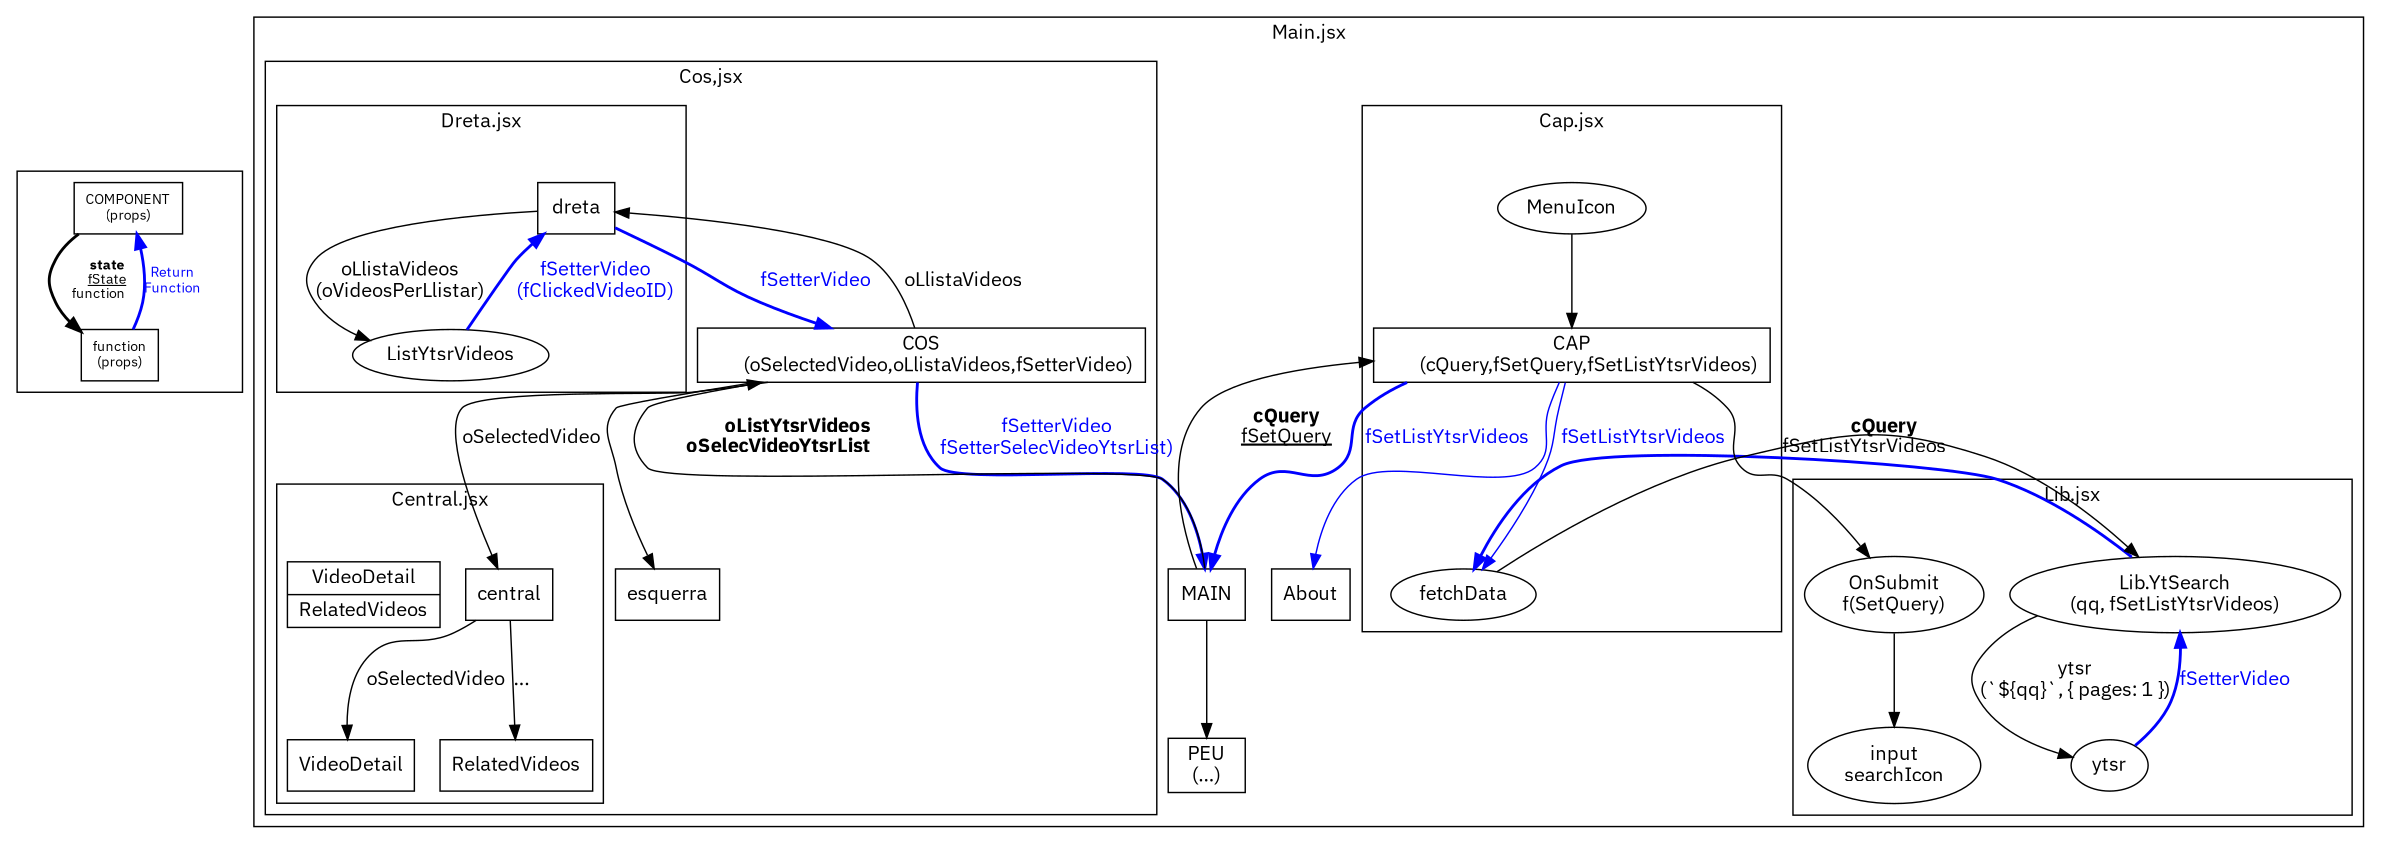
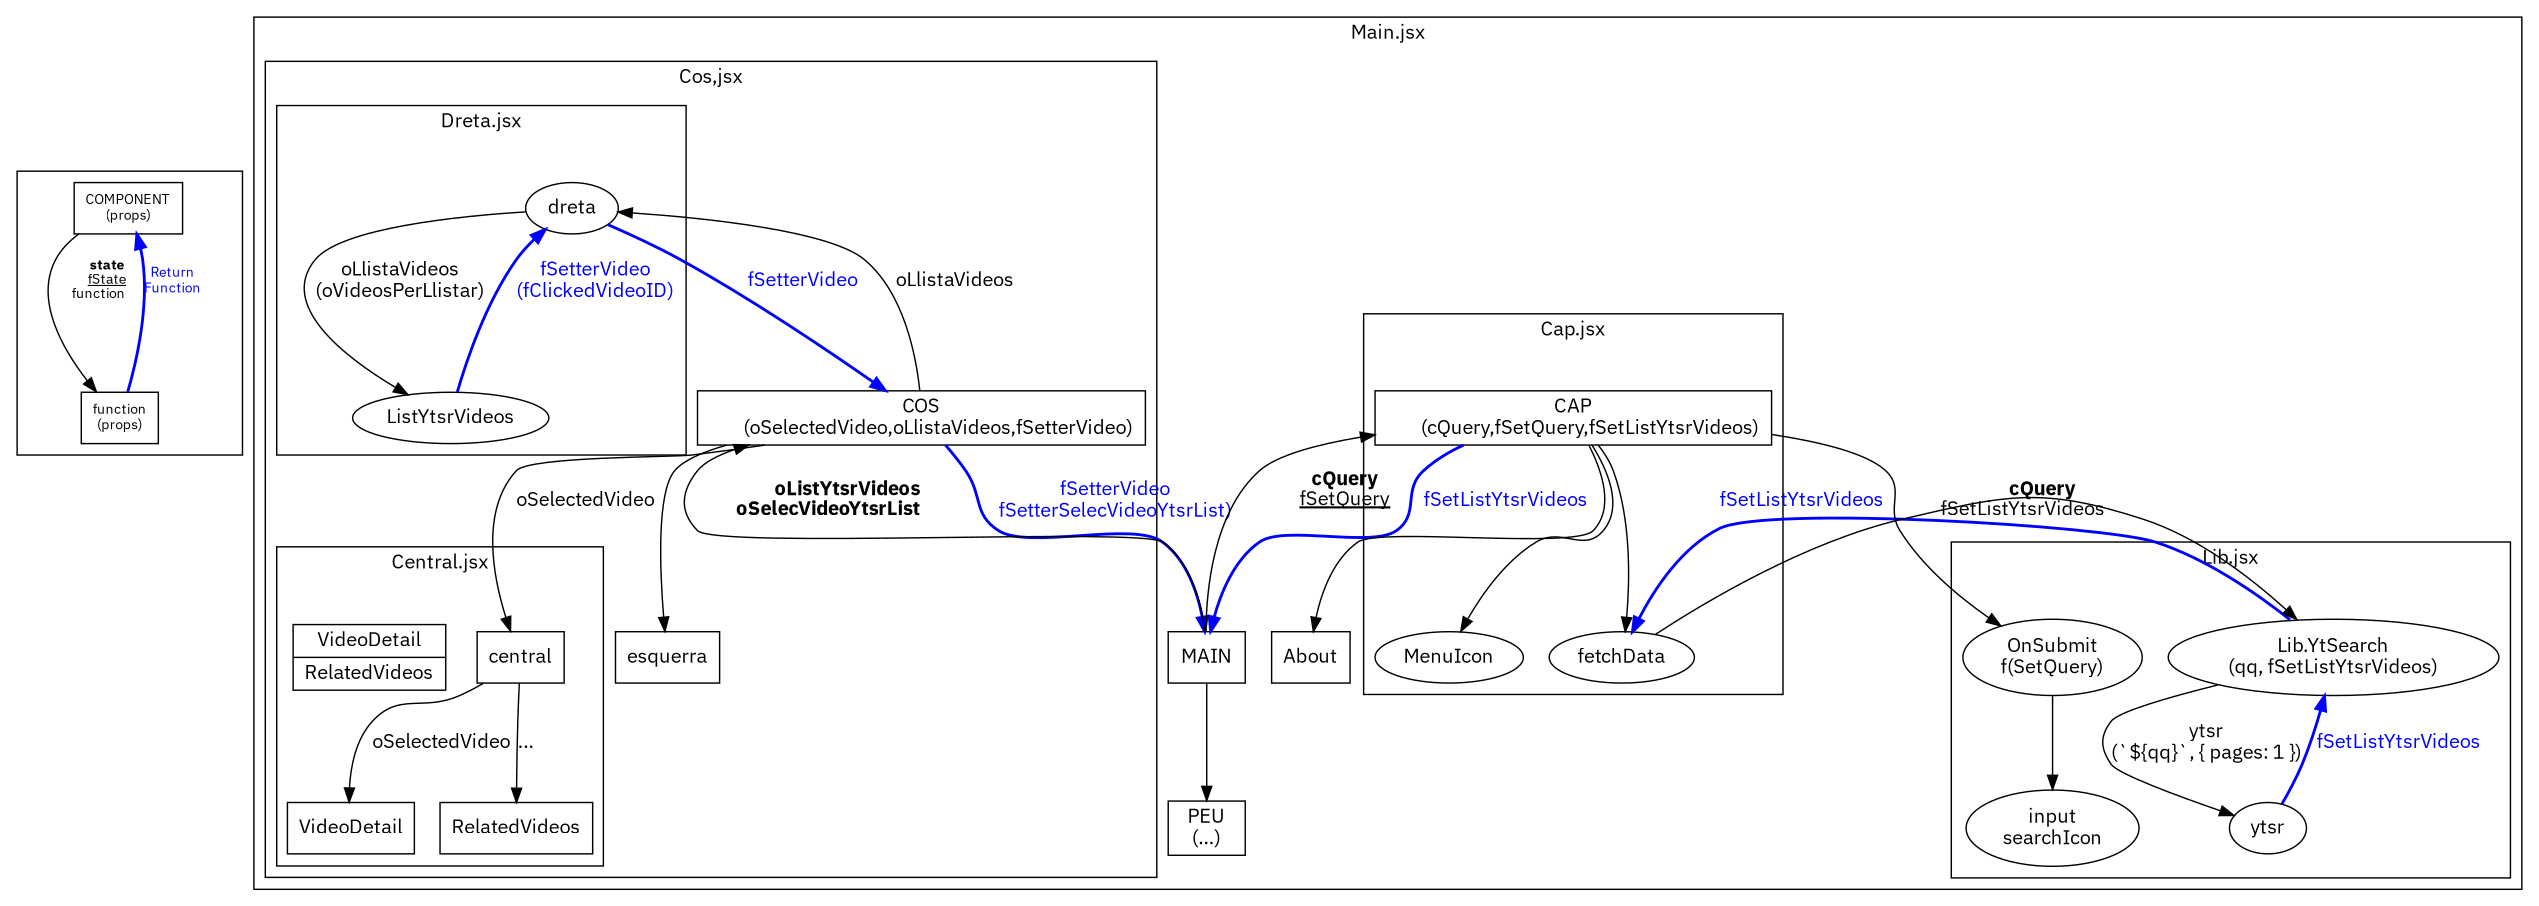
  digraph {
    fontname="IBM Plex Sans"
    splines=polylines
    node [fontname="IBM Plex Sans" shape=box]
    edge [fontname="IBM Plex Sans"]
    n1 [fontsize=10 label="COMPONENT\n(props)"]
    n2 [fontsize=10 label="function\n(props)"]
    n3 [label="Lib.YtSearch\n(qq, fSetListYtsrVideos)" shape=ellipse]
    n4 [label="OnSubmit\nf(SetQuery)" shape=ellipse]
    "input\nsearchIcon" [shape=ellipse]
    ytsr [shape=ellipse]
    n7 [label="CAP\n        (cQuery,fSetQuery,fSetListYtsrVideos)"]
    MenuIcon [shape=ellipse]
    fetchData [shape=ellipse]
    central
    VideoDetail [shape=record]
    RelatedVideos [shape=record]
    n13 [label="{VideoDetail|RelatedVideos}" shape=record]
-   dreta
+   dreta [shape=ellipse]
    ListYtsrVideos [shape=ellipse]
    n16 [label="COS\n        (oSelectedVideo,oLlistaVideos,fSetterVideo)"]
    esquerra
    n18 [label=MAIN]
    n19 [label="PEU\n(...)"]
    About
    subgraph cluster_1 {
      n1
      n2
    }
    subgraph cluster_2 {
      label="Main.jsx"
      rankdir=TB
      n18
      n19
      About
      subgraph cluster_3 {
        label="Lib.jsx"
        rankdir=TB
        n3
        n4
        "input\nsearchIcon"
        ytsr
      }
      subgraph cluster_4 {
        label="Cap.jsx"
        rankdir=TB
        n7
        MenuIcon
        fetchData
      }
      subgraph cluster_5 {
        label="Cos,jsx"
        rankdir=TB
        n16
        esquerra
        subgraph cluster_6 {
          label="Cos,jsx"
          rankdir=TB
        }
        subgraph cluster_7 {
          label="Central.jsx"
          rankdir=TB
          central
          VideoDetail
          RelatedVideos
          n13
        }
        subgraph cluster_8 {
          label="Dreta.jsx"
          rankdir=TB
          dreta
          ListYtsrVideos
        }
      }
    }
    subgraph cluster_9 {
    }
-   n1 -> n2 [fontsize=10 label=<     <b>state</b><br/>     <u>fState</u><br/>     function     > style=bold]
+   n1 -> n2 [fontsize=10 label=<     <b>state</b><br/>     <u>fState</u><br/>     function     >]
    n2 -> n1 [color=blue fontcolor=blue fontsize=10 label="Return\nFunction" style=bold]
    n3 -> ytsr [label="ytsr\n(`${qq}`, { pages: 1 })"]
    n3 -> fetchData [color=blue fontcolor=blue label=fSetListYtsrVideos style=bold]
    n4 -> "input\nsearchIcon"
-   ytsr -> n3 [color=blue fontcolor=blue label=fSetterVideo style=bold]
+   ytsr -> n3 [color=blue fontcolor=blue label=fSetListYtsrVideos style=bold]
    n7 -> n4
-   MenuIcon -> n7
-   n7 -> fetchData [color=blue]
+   n7 -> MenuIcon
+   n7 -> fetchData
    n7 -> n18 [color=blue fontcolor=blue label=fSetListYtsrVideos style=bold]
-   n7 -> About [color=blue]
+   n7 -> About
    fetchData -> n3 [label=<         <b>cQuery</b><br/>         fSetListYtsrVideos         >]
    central -> VideoDetail [label=oSelectedVideo]
    central -> RelatedVideos [label="..."]
    dreta -> ListYtsrVideos [label="oLlistaVideos\n(oVideosPerLlistar)"]
    dreta -> n16 [color=blue fontcolor=blue label=fSetterVideo style=bold]
    ListYtsrVideos -> dreta [color=blue fontcolor=blue label="fSetterVideo\n(fClickedVideoID)" style=bold]
    n16 -> central [label=oSelectedVideo]
    n16 -> dreta [label=oLlistaVideos]
    n16 -> esquerra
    n16 -> n18 [color=blue fontcolor=blue label="fSetterVideo\nfSetterSelecVideoYtsrList)" style=bold]
    n18 -> n7 [label=<         <b>cQuery</b><br/>         <u>fSetQuery</u><br/>         >]
    n18 -> n16 [label=<<b>         oListYtsrVideos<br/>         oSelecVideoYtsrList         </b>>]
    n18 -> n19
  }
